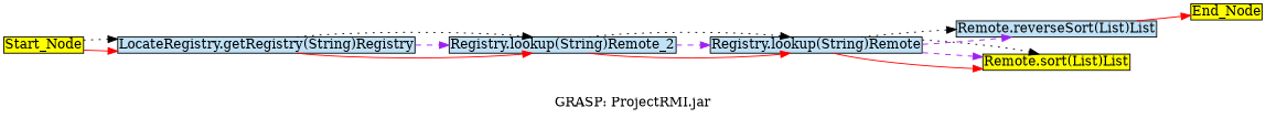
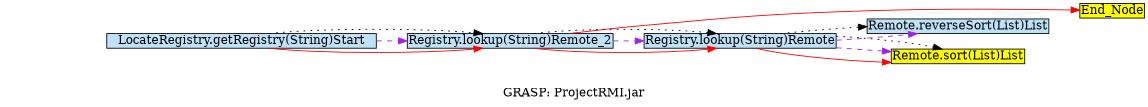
  digraph {
    label="GRASP: ProjectRMI.jar"
    rankdir=LR
    node [fillcolor="#c0e2f8" margin=0.02 shape=box style=filled]
    edge [color=red style=solid]
-   Start_Node [fillcolor=yellow height=0 width=0]
-   "LocateRegistry.getRegistry(String)Registry" [height=0 width=0]
+   "LocateRegistry.getRegistry(String)Registry" [height=0 width=0 label="LocateRegistry.getRegistry(String)Start"]
    "Registry.lookup(String)Remote_2" [height=0 width=0]
    "Remote.reverseSort(List)List" [height=0 width=0]
    End_Node [fillcolor=yellow height=0 width=0]
    "Remote.sort(List)List" [fillcolor=yellow height=0 width=0]
    "Registry.lookup(String)Remote" [height=0 width=0]
-   Start_Node -> "LocateRegistry.getRegistry(String)Registry"
-   Start_Node -> "LocateRegistry.getRegistry(String)Registry" [color=black style=dotted]
    "LocateRegistry.getRegistry(String)Registry" -> "Registry.lookup(String)Remote_2"
    "LocateRegistry.getRegistry(String)Registry" -> "Registry.lookup(String)Remote_2" [color=purple style=dashed]
    "LocateRegistry.getRegistry(String)Registry" -> "Registry.lookup(String)Remote_2" [color=black style=dotted]
    "Registry.lookup(String)Remote_2" -> "Registry.lookup(String)Remote"
    "Registry.lookup(String)Remote_2" -> "Registry.lookup(String)Remote" [color=purple style=dashed]
    "Registry.lookup(String)Remote_2" -> "Registry.lookup(String)Remote" [color=black style=dotted]
-   "Remote.reverseSort(List)List" -> End_Node
+   "Registry.lookup(String)Remote_2" -> End_Node
    "Registry.lookup(String)Remote" -> "Remote.reverseSort(List)List" [color=purple style=dashed]
    "Registry.lookup(String)Remote" -> "Remote.reverseSort(List)List" [color=black style=dotted]
    "Registry.lookup(String)Remote" -> "Remote.sort(List)List"
    "Registry.lookup(String)Remote" -> "Remote.sort(List)List" [color=purple style=dashed]
    "Registry.lookup(String)Remote" -> "Remote.sort(List)List" [color=black style=dotted]
  }
